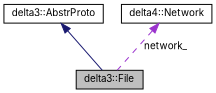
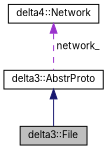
  digraph {
    fontname=Inter
    node [color=black fillcolor=white fontname=Inter fontsize=10 shape=record style=filled]
    edge [dir=back fontname=Inter fontsize=10 labelfontname=Helvetica labelfontsize=10]
    n1 [fillcolor=grey75 fontcolor=black height=0.2 label="delta3::File" width=0.4]
    n2 [height=0.2 label="delta3::AbstrProto" width=0.4]
    n3 [height=0.2 label="delta4::Network" width=0.4]
    n2 -> n1 [color=midnightblue style=solid]
-   n3 -> n1 [color=darkorchid3 label=" network_" style=dashed]
+   n3 -> n2 [color=darkorchid3 label=" network_" style=dashed]
  }
